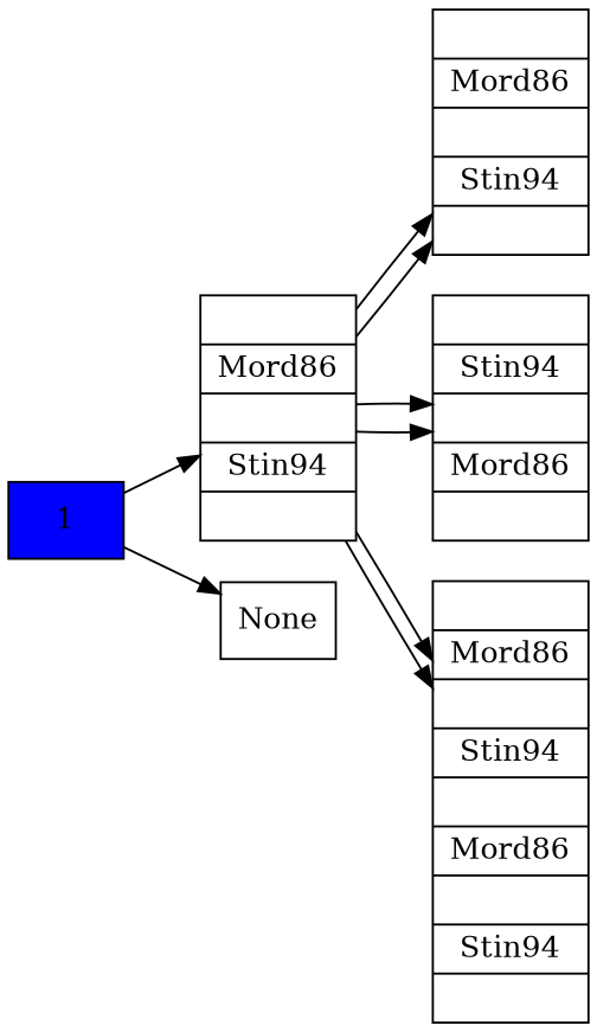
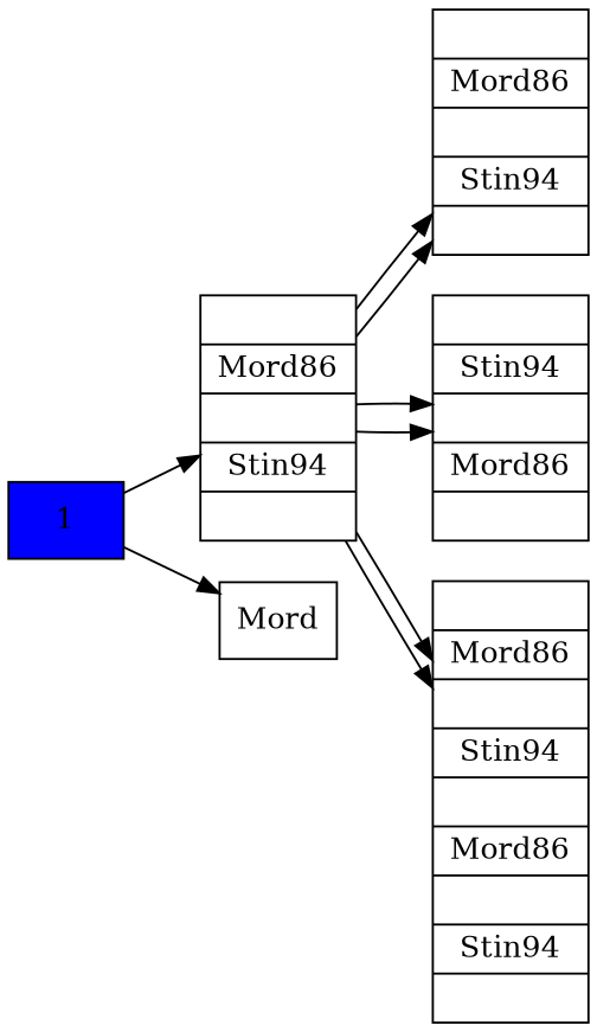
  digraph {
    rankdir=LR
    node [shape=record]
    n1 [fillcolor=blue label=1 shape=box style=filled]
    n2 [label="<P0>|Mord86|<P1>|Stin94|<P2>"]
    n3 [label="<P0>|Mord86|<P1>|Stin94|<P2>"]
    n4 [label="<P0>|Stin94|<P1>|Mord86|<P2>"]
    n5 [label="<P0>|Mord86|<P1>|Stin94|<P2>|Mord86|<P3>|Stin94|<P4>"]
-   None
+   None [label=Mord]
    subgraph sub_1 {
      n1
      n2
      n3
      n4
      n5
      None
    }
    n1 -> n2
    n1 -> None
    n2 -> n3
    n2 -> n3
    n2 -> n4
    n2 -> n4
    n2 -> n5
    n2 -> n5
  }
